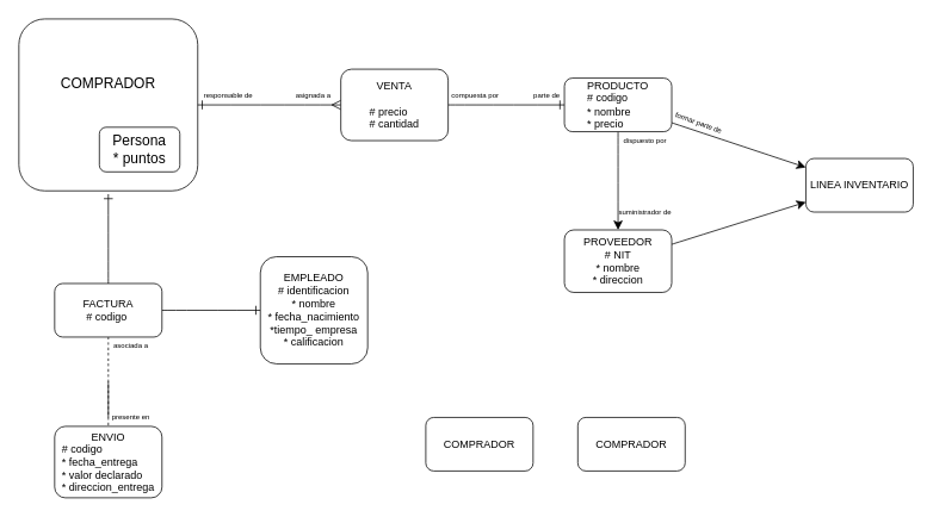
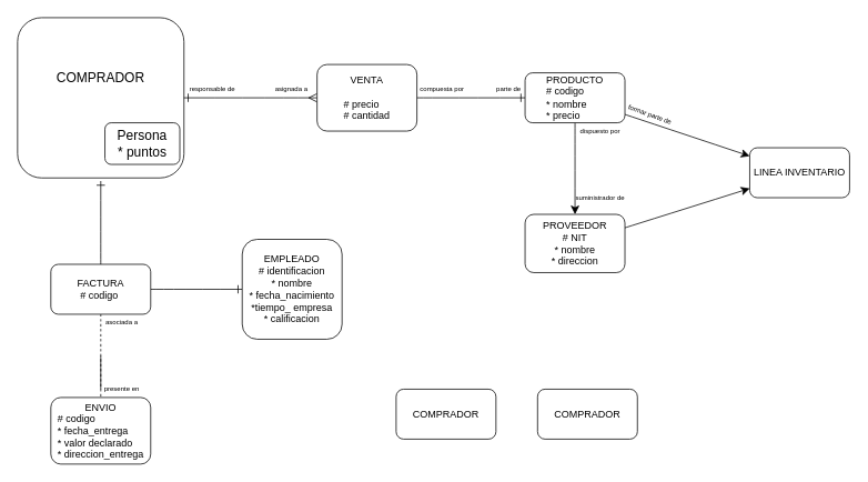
  <mxCell id="0" />
  <mxCell id="1" parent="0" />
  <mxCell id="2" value="COMPRADOR&lt;br style=&quot;color: rgb(255, 255, 255); font-size: 12px;&quot;&gt;&lt;div style=&quot;color: rgb(255, 255, 255); font-size: 12px; text-align: left; line-height: 12px;&quot;&gt;&lt;span style=&quot;background-color: initial;&quot;&gt;# identificacion&lt;/span&gt;&lt;/div&gt;&lt;div style=&quot;color: rgb(255, 255, 255); font-size: 12px; text-align: left; line-height: 12px;&quot;&gt;&lt;span style=&quot;background-color: initial;&quot;&gt;* nombre&lt;/span&gt;&lt;/div&gt;&lt;div style=&quot;color: rgb(255, 255, 255); font-size: 12px; text-align: left; line-height: 12px;&quot;&gt;&lt;span style=&quot;background-color: initial;&quot;&gt;* cantidad&lt;/span&gt;&lt;/div&gt;&lt;div style=&quot;color: rgb(255, 255, 255); font-size: 12px; text-align: left; line-height: 12px;&quot;&gt;&lt;span style=&quot;background-color: initial;&quot;&gt;&lt;br&gt;&lt;/span&gt;&lt;/div&gt;" style="rounded=1;whiteSpace=wrap;html=1;fontSize=16;direction=east;" vertex="1" parent="1"><mxGeometry x="20" y="20.75" width="200" height="192.5" as="geometry" /></mxCell>
  <mxCell id="3" value="" style="edgeStyle=none;curved=1;rounded=0;orthogonalLoop=1;jettySize=auto;html=1;fontSize=12;startSize=8;endSize=8;endArrow=ERone;endFill=0;" edge="1" parent="1" source="5" target="8"><mxGeometry relative="1" as="geometry" /></mxCell>
  <mxCell id="4" value="" style="edgeStyle=none;curved=1;rounded=0;orthogonalLoop=1;jettySize=auto;html=1;fontSize=12;startSize=8;endSize=8;endArrow=ERone;endFill=0;startArrow=ERmany;startFill=0;" edge="1" parent="1" source="5" target="2"><mxGeometry relative="1" as="geometry" /></mxCell>
  <mxCell id="5" value="VENTA&lt;br&gt;&lt;br&gt;&lt;div style=&quot;text-align: left;&quot;&gt;&lt;span style=&quot;background-color: initial;&quot;&gt;# precio&lt;/span&gt;&lt;/div&gt;&lt;div style=&quot;text-align: left;&quot;&gt;&lt;span style=&quot;background-color: initial;&quot;&gt;# cantidad&lt;/span&gt;&lt;/div&gt;" style="rounded=1;whiteSpace=wrap;html=1;" vertex="1" parent="1"><mxGeometry x="380" y="77" width="120" height="80" as="geometry" /></mxCell>
  <mxCell id="6" style="edgeStyle=none;curved=1;rounded=0;orthogonalLoop=1;jettySize=auto;html=1;fontSize=12;startSize=8;endSize=8;" edge="1" parent="1" source="8" target="13"><mxGeometry relative="1" as="geometry" /></mxCell>
  <mxCell id="7" value="" style="edgeStyle=none;curved=1;rounded=0;orthogonalLoop=1;jettySize=auto;html=1;fontSize=12;startSize=8;endSize=8;" edge="1" parent="1" source="8" target="11"><mxGeometry relative="1" as="geometry" /></mxCell>
  <mxCell id="8" value="PRODUCTO&lt;br&gt;&lt;div style=&quot;text-align: left;&quot;&gt;&lt;span style=&quot;background-color: initial;&quot;&gt;# codigo&lt;/span&gt;&lt;/div&gt;&lt;div style=&quot;text-align: left;&quot;&gt;&lt;span style=&quot;background-color: initial;&quot;&gt;* nombre&amp;nbsp;&lt;/span&gt;&lt;/div&gt;&lt;div style=&quot;text-align: left;&quot;&gt;&lt;span style=&quot;background-color: initial;&quot;&gt;* precio&lt;/span&gt;&lt;/div&gt;" style="rounded=1;whiteSpace=wrap;html=1;align=center;" vertex="1" parent="1"><mxGeometry x="630" y="87" width="120" height="60" as="geometry" /></mxCell>
  <mxCell id="9" value="COMPRADOR" style="rounded=1;whiteSpace=wrap;html=1;" vertex="1" parent="1"><mxGeometry x="645" y="467" width="120" height="60" as="geometry" /></mxCell>
  <mxCell id="10" value="COMPRADOR" style="rounded=1;whiteSpace=wrap;html=1;" vertex="1" parent="1"><mxGeometry x="475" y="467" width="120" height="60" as="geometry" /></mxCell>
  <mxCell id="11" value="LINEA INVENTARIO" style="rounded=1;whiteSpace=wrap;html=1;" vertex="1" parent="1"><mxGeometry x="900" y="177" width="120" height="60" as="geometry" /></mxCell>
  <mxCell id="12" value="" style="edgeStyle=none;curved=1;rounded=0;orthogonalLoop=1;jettySize=auto;html=1;fontSize=12;startSize=8;endSize=8;" edge="1" parent="1" source="13" target="11"><mxGeometry relative="1" as="geometry" /></mxCell>
  <mxCell id="13" value="PROVEEDOR&lt;br&gt;# NIT&lt;br&gt;* nombre&lt;br&gt;* direccion" style="rounded=1;whiteSpace=wrap;html=1;" vertex="1" parent="1"><mxGeometry x="630" y="257" width="120" height="70" as="geometry" /></mxCell>
  <mxCell id="14" value="ENVIO&lt;br&gt;&lt;div style=&quot;text-align: left;&quot;&gt;&lt;span style=&quot;background-color: initial;&quot;&gt;# codigo&lt;/span&gt;&lt;/div&gt;&lt;div style=&quot;text-align: left;&quot;&gt;&lt;span style=&quot;background-color: initial;&quot;&gt;* fecha_entrega&lt;/span&gt;&lt;/div&gt;&lt;div style=&quot;text-align: left;&quot;&gt;&lt;span style=&quot;background-color: initial;&quot;&gt;* valor declarado&lt;/span&gt;&lt;/div&gt;&lt;div style=&quot;text-align: left;&quot;&gt;&lt;span style=&quot;background-color: initial;&quot;&gt;* direccion_entrega&lt;/span&gt;&lt;/div&gt;" style="rounded=1;whiteSpace=wrap;html=1;" vertex="1" parent="1"><mxGeometry x="60" y="477" width="120" height="80" as="geometry" /></mxCell>
  <mxCell id="15" style="edgeStyle=none;curved=1;rounded=0;orthogonalLoop=1;jettySize=auto;html=1;fontSize=12;startSize=8;endSize=8;endArrow=ERone;endFill=0;" edge="1" parent="1" source="18"><mxGeometry relative="1" as="geometry"><mxPoint x="120" y="217" as="targetPoint" /></mxGeometry></mxCell>
  <mxCell id="16" style="edgeStyle=none;curved=1;rounded=0;orthogonalLoop=1;jettySize=auto;html=1;entryX=0.5;entryY=0;entryDx=0;entryDy=0;fontSize=12;startSize=8;endSize=8;dashed=1;endArrow=none;endFill=0;" edge="1" parent="1" source="18" target="14"><mxGeometry relative="1" as="geometry" /></mxCell>
  <mxCell id="17" value="" style="edgeStyle=none;curved=1;rounded=0;orthogonalLoop=1;jettySize=auto;html=1;fontSize=12;startSize=8;endSize=8;endArrow=ERone;endFill=0;" edge="1" parent="1" source="18" target="20"><mxGeometry relative="1" as="geometry" /></mxCell>
  <mxCell id="18" value="FACTURA&lt;br&gt;# codigo&amp;nbsp;" style="rounded=1;whiteSpace=wrap;html=1;" vertex="1" parent="1"><mxGeometry x="60" y="317" width="120" height="60" as="geometry" /></mxCell>
- <mxCell id="19" value="Persona&lt;br&gt;* puntos" style="rounded=1;whiteSpace=wrap;html=1;fontSize=16;" vertex="1" parent="1"><mxGeometry x="110" y="142" width="90" height="50" as="geometry" /></mxCell>
+ <mxCell id="19" value="Persona&lt;br&gt;* puntos" style="rounded=1;whiteSpace=wrap;html=1;fontSize=16;" vertex="1" parent="1"><mxGeometry x="125" y="147" width="90" height="50" as="geometry" /></mxCell>
  <mxCell id="20" value="EMPLEADO&lt;br&gt;# identificacion&lt;br&gt;* nombre&lt;br&gt;* fecha_nacimiento&lt;br&gt;*tiempo_ empresa&lt;br&gt;* calificacion" style="rounded=1;whiteSpace=wrap;html=1;" vertex="1" parent="1"><mxGeometry x="290" y="287" width="120" height="120" as="geometry" /></mxCell>
  <mxCell id="21" value="compuesta por" style="text;html=1;align=center;verticalAlign=middle;resizable=0;points=[];autosize=1;strokeColor=none;fillColor=none;fontSize=8;" vertex="1" parent="1"><mxGeometry x="490" y="97" width="80" height="20" as="geometry" /></mxCell>
  <mxCell id="22" value="parte de" style="text;html=1;align=center;verticalAlign=middle;resizable=0;points=[];autosize=1;strokeColor=none;fillColor=none;fontSize=8;" vertex="1" parent="1"><mxGeometry x="585" y="97" width="50" height="20" as="geometry" /></mxCell>
  <mxCell id="23" value="responsable de&amp;nbsp;" style="text;html=1;align=center;verticalAlign=middle;resizable=0;points=[];autosize=1;strokeColor=none;fillColor=none;fontSize=8;" vertex="1" parent="1"><mxGeometry x="215" y="97" width="80" height="20" as="geometry" /></mxCell>
  <mxCell id="24" value="asignada a&amp;nbsp;" style="text;html=1;align=center;verticalAlign=middle;resizable=0;points=[];autosize=1;strokeColor=none;fillColor=none;fontSize=8;" vertex="1" parent="1"><mxGeometry x="320" y="97" width="60" height="20" as="geometry" /></mxCell>
  <mxCell id="25" style="edgeStyle=none;curved=1;rounded=0;orthogonalLoop=1;jettySize=auto;html=1;fontSize=12;startSize=8;endSize=8;endArrow=none;endFill=0;" edge="1" parent="1"><mxGeometry relative="1" as="geometry"><mxPoint x="120" y="427" as="sourcePoint" /><mxPoint x="120" y="467" as="targetPoint" /></mxGeometry></mxCell>
  <mxCell id="26" value="asociada a" style="text;html=1;align=center;verticalAlign=middle;resizable=0;points=[];autosize=1;strokeColor=none;fillColor=none;fontSize=8;" vertex="1" parent="1"><mxGeometry x="115" y="377" width="60" height="20" as="geometry" /></mxCell>
  <mxCell id="27" value="presente en" style="text;html=1;align=center;verticalAlign=middle;resizable=0;points=[];autosize=1;strokeColor=none;fillColor=none;fontSize=8;" vertex="1" parent="1"><mxGeometry x="110" y="457" width="70" height="20" as="geometry" /></mxCell>
  <mxCell id="28" value="dispuesto por" style="text;html=1;align=center;verticalAlign=middle;resizable=0;points=[];autosize=1;strokeColor=none;fillColor=none;fontSize=8;" vertex="1" parent="1"><mxGeometry x="685" y="147" width="70" height="20" as="geometry" /></mxCell>
  <mxCell id="29" value="suministrador de" style="text;html=1;align=center;verticalAlign=middle;resizable=0;points=[];autosize=1;strokeColor=none;fillColor=none;fontSize=8;" vertex="1" parent="1"><mxGeometry x="680" y="227" width="80" height="20" as="geometry" /></mxCell>
  <mxCell id="30" value="formar parte de" style="text;html=1;align=center;verticalAlign=middle;resizable=0;points=[];autosize=1;strokeColor=none;fillColor=none;fontSize=8;rotation=20;" vertex="1" parent="1"><mxGeometry x="740" y="127" width="80" height="20" as="geometry" /></mxCell>
